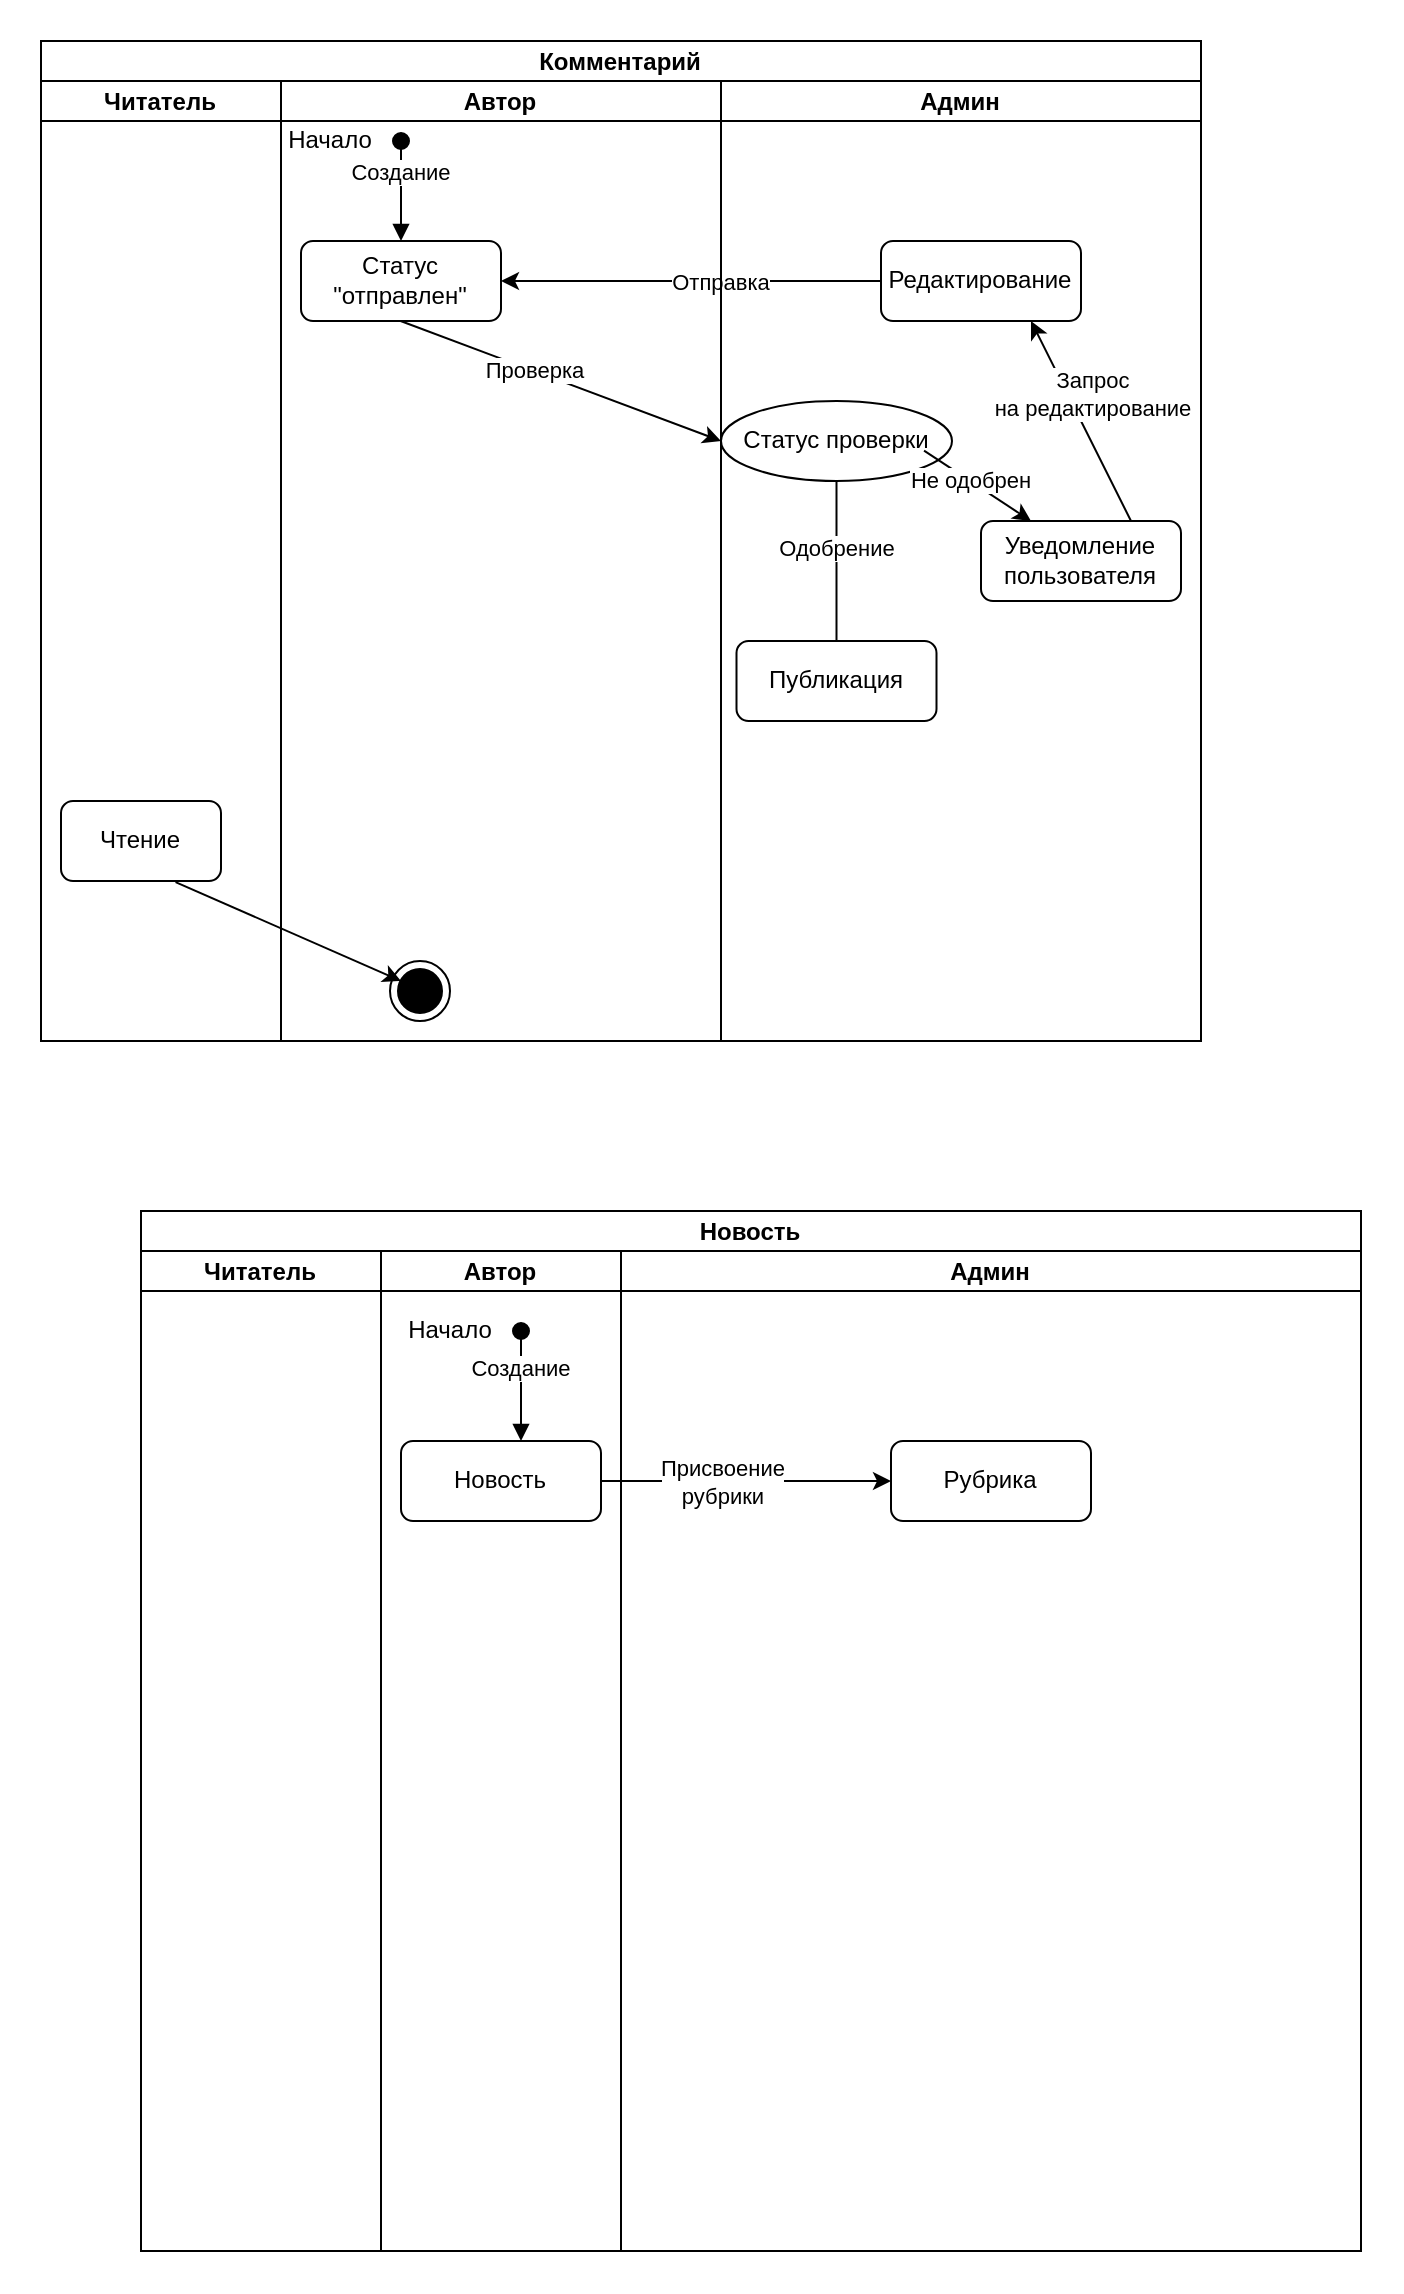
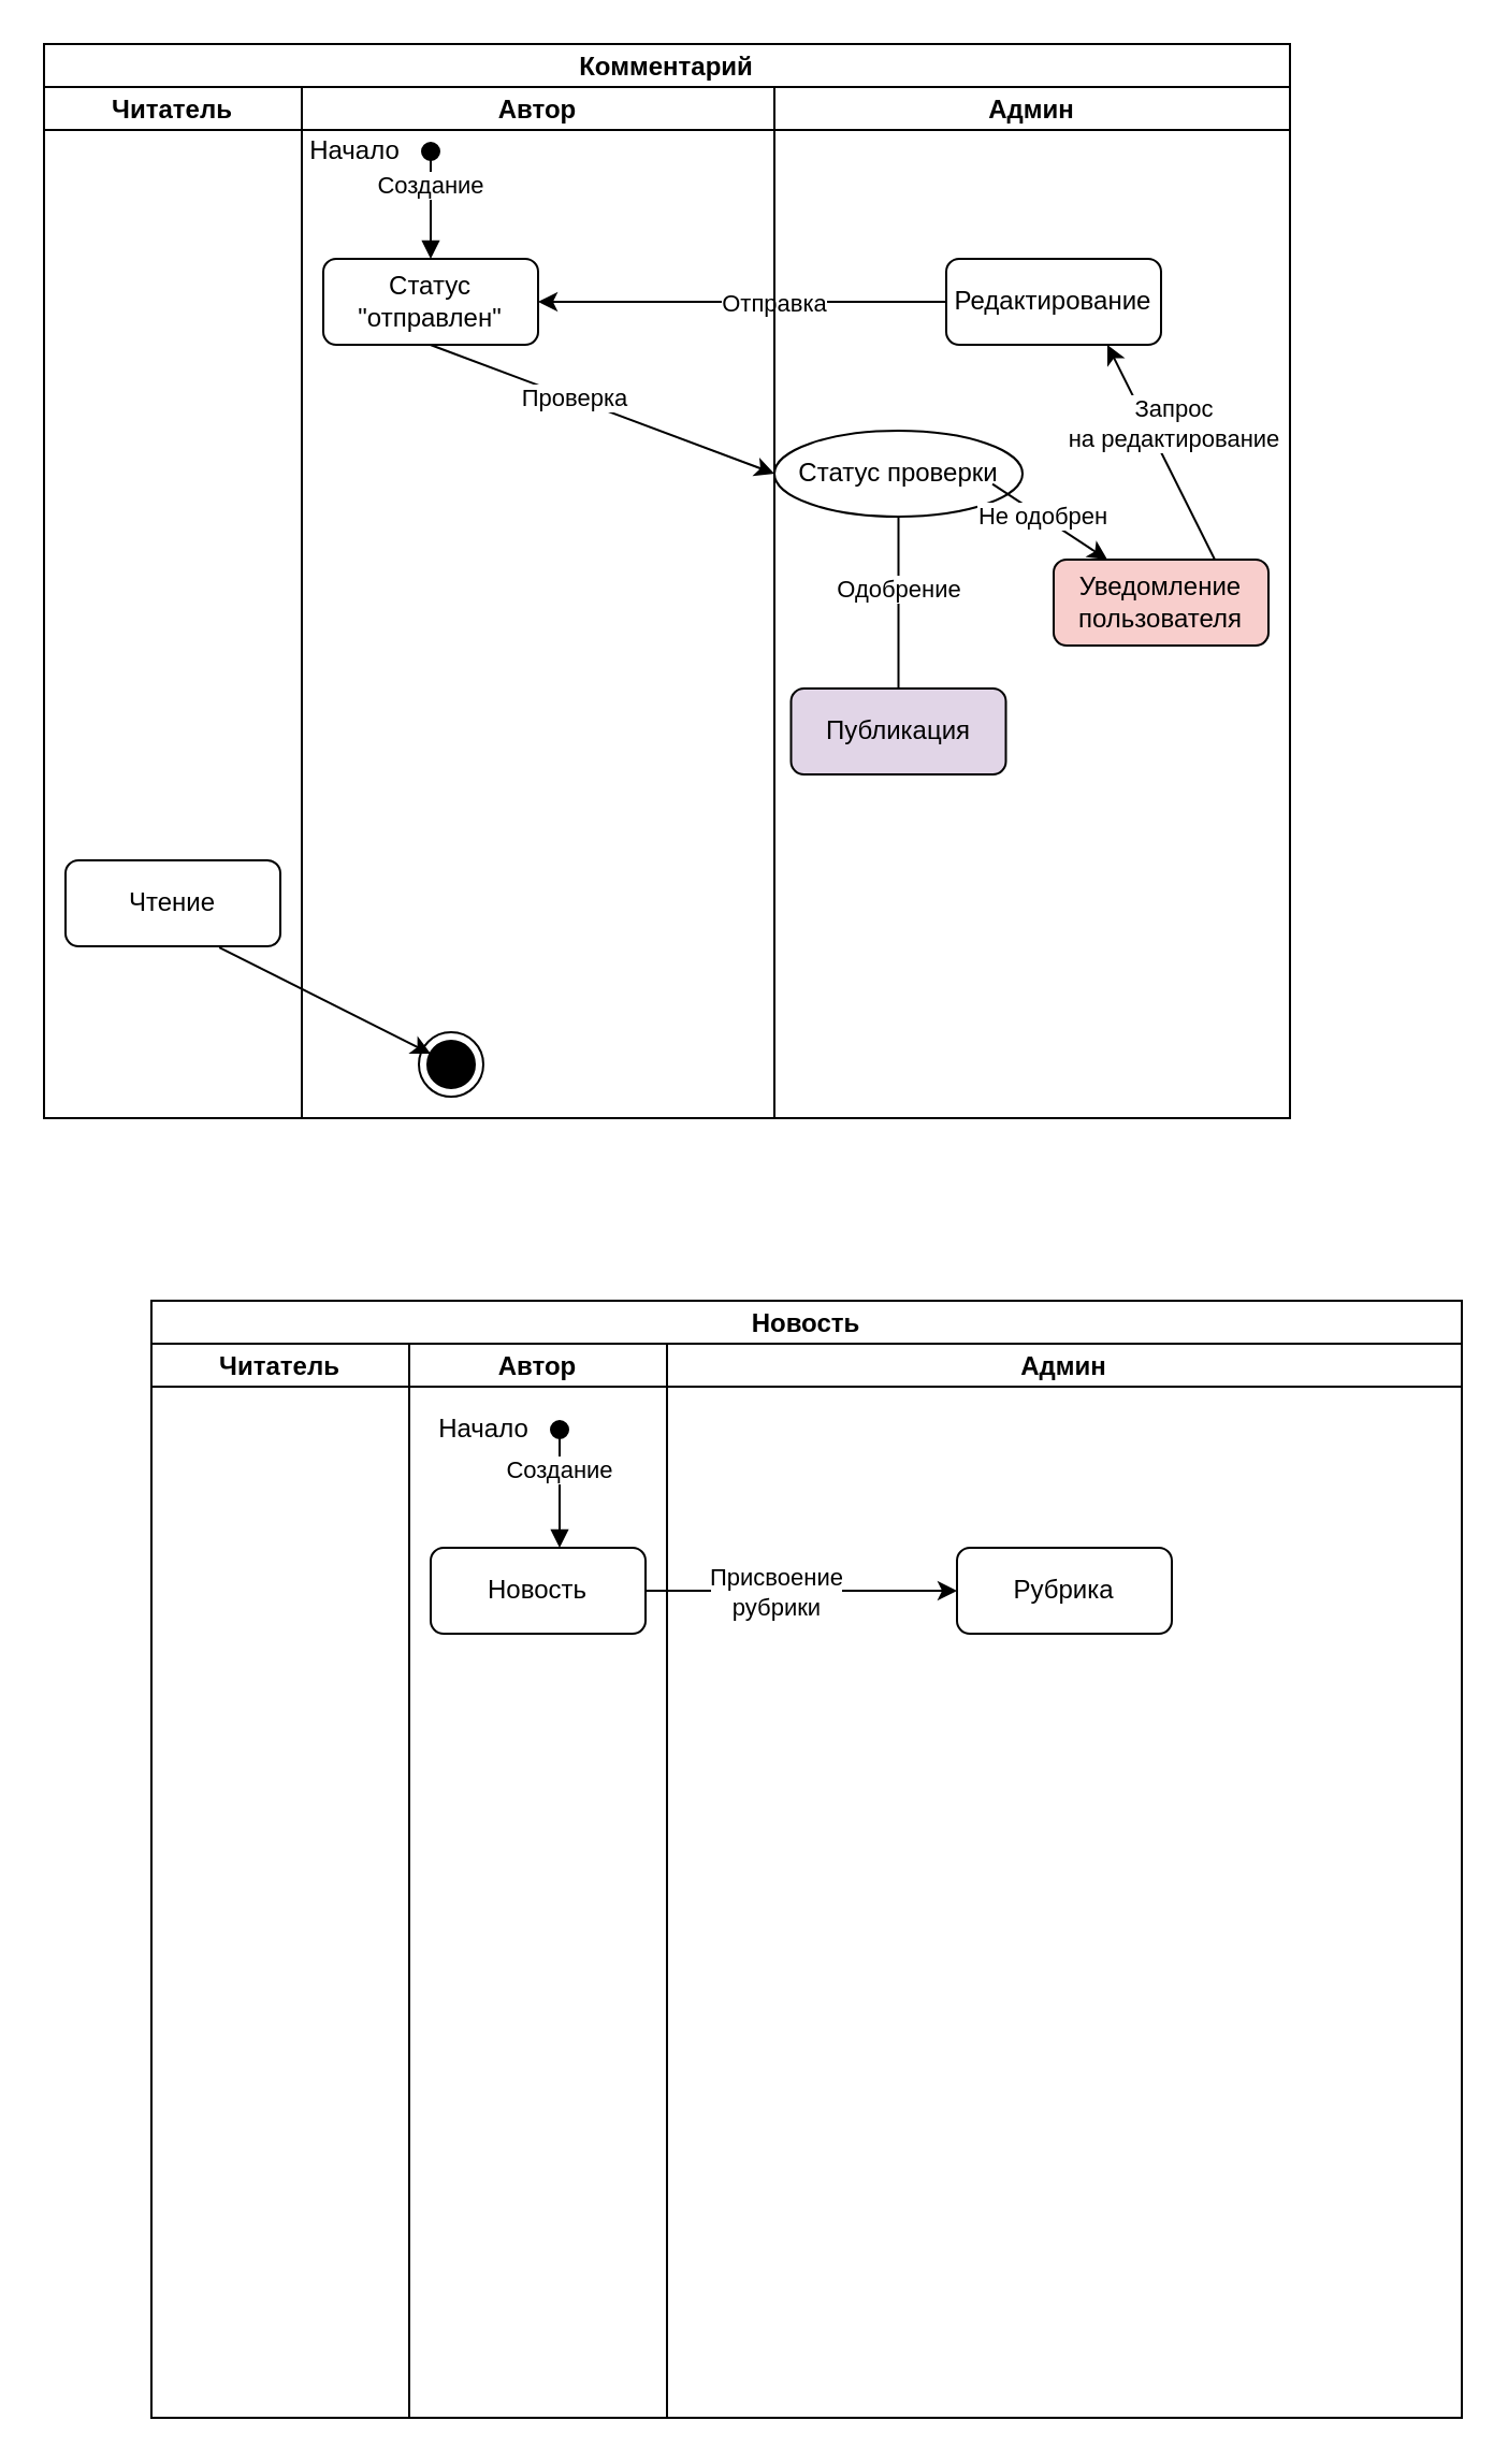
  <mxCell id="0" />
  <mxCell id="1" parent="0" />
  <mxCell id="2" value="Создание" style="html=1;verticalAlign=bottom;startArrow=oval;startFill=1;endArrow=block;startSize=8;rounded=0;" edge="1" parent="1"><mxGeometry width="60" relative="1" as="geometry"><mxPoint x="200" y="70" as="sourcePoint" /><mxPoint x="200" y="120" as="targetPoint" /></mxGeometry></mxCell>
  <mxCell id="3" value="Статус &quot;отправлен&quot;" style="rounded=1;whiteSpace=wrap;html=1;" vertex="1" parent="1"><mxGeometry x="150" y="120" width="100" height="40" as="geometry" /></mxCell>
  <mxCell id="4" value="" style="endArrow=classic;html=1;rounded=0;entryX=0;entryY=0.5;entryDx=0;entryDy=0;" edge="1" parent="1" target="19"><mxGeometry width="50" height="50" relative="1" as="geometry"><mxPoint x="199.8" y="160" as="sourcePoint" /><mxPoint x="220" y="200" as="targetPoint" /></mxGeometry></mxCell>
  <mxCell id="5" value="Проверка" style="edgeLabel;html=1;align=center;verticalAlign=middle;resizable=0;points=[];" vertex="1" connectable="0" parent="4"><mxGeometry x="-0.168" relative="1" as="geometry"><mxPoint as="offset" /></mxGeometry></mxCell>
  <mxCell id="6" value="" style="endArrow=classic;html=1;rounded=0;entryX=1;entryY=0.5;entryDx=0;entryDy=0;exitX=0;exitY=0.5;exitDx=0;exitDy=0;" edge="1" parent="1" source="15" target="3"><mxGeometry width="50" height="50" relative="1" as="geometry"><mxPoint x="300" y="140" as="sourcePoint" /><mxPoint x="250" y="140" as="targetPoint" /></mxGeometry></mxCell>
  <mxCell id="7" value="Отправка" style="edgeLabel;html=1;align=center;verticalAlign=middle;resizable=0;points=[];" vertex="1" connectable="0" parent="6"><mxGeometry x="-0.167" y="2" relative="1" as="geometry"><mxPoint x="-2" y="-2" as="offset" /></mxGeometry></mxCell>
  <mxCell id="8" value="Комментарий" style="swimlane;childLayout=stackLayout;resizeParent=1;resizeParentMax=0;startSize=20;strokeColor=#000000;" vertex="1" parent="1"><mxGeometry x="20" width="580" height="500" as="geometry" y="20" /></mxCell>
  <mxCell id="9" value="Читатель" style="swimlane;startSize=20;strokeColor=#000000;" vertex="1" parent="8"><mxGeometry y="20" width="120" height="480" as="geometry" /></mxCell>
- <mxCell id="10" value="Чтение" style="rounded=1;whiteSpace=wrap;html=1;" vertex="1" parent="9"><mxGeometry x="10" y="360" width="80" height="40" as="geometry" /></mxCell>
+ <mxCell id="10" value="Чтение" style="rounded=1;whiteSpace=wrap;html=1;" vertex="1" parent="9"><mxGeometry x="10" y="360" width="100" height="40" as="geometry" /></mxCell>
  <mxCell id="11" value="Автор" style="swimlane;startSize=20;strokeColor=#000000;" vertex="1" parent="8"><mxGeometry x="120" y="20" width="220" height="480" as="geometry" /></mxCell>
  <mxCell id="12" value="Начало" style="text;html=1;strokeColor=none;fillColor=none;align=center;verticalAlign=middle;whiteSpace=wrap;rounded=0;" vertex="1" parent="11"><mxGeometry x="-5.5" y="15" width="60" height="30" as="geometry" /></mxCell>
  <mxCell id="13" value="" style="ellipse;html=1;shape=endState;fillColor=#000000;strokeColor=#000000;" vertex="1" parent="11"><mxGeometry x="54.5" y="440" width="30" height="30" as="geometry" /></mxCell>
  <mxCell id="14" value="Админ" style="swimlane;startSize=20;strokeColor=#000000;" vertex="1" parent="8"><mxGeometry x="340" y="20" width="240" height="480" as="geometry" /></mxCell>
  <mxCell id="15" value="Редактирование" style="rounded=1;whiteSpace=wrap;html=1;" vertex="1" parent="14"><mxGeometry x="80" y="80" width="100" height="40" as="geometry" /></mxCell>
- <mxCell id="16" value="Уведомление пользователя" style="rounded=1;whiteSpace=wrap;html=1;" vertex="1" parent="14"><mxGeometry x="130" y="220" width="100" height="40" as="geometry" /></mxCell>
+ <mxCell id="16" value="Уведомление пользователя" style="rounded=1;whiteSpace=wrap;html=1;fillColor=#f8cecc;" vertex="1" parent="14"><mxGeometry x="130" y="220" width="100" height="40" as="geometry" /></mxCell>
  <mxCell id="17" value="" style="endArrow=classic;html=1;rounded=0;exitX=0.75;exitY=0;exitDx=0;exitDy=0;entryX=0.75;entryY=1;entryDx=0;entryDy=0;" edge="1" parent="14" source="16" target="15"><mxGeometry width="50" height="50" relative="1" as="geometry"><mxPoint x="-40.0" y="100" as="sourcePoint" /><mxPoint x="50" y="110" as="targetPoint" /></mxGeometry></mxCell>
  <mxCell id="18" value="Запрос&lt;br&gt;на редактирование" style="edgeLabel;html=1;align=center;verticalAlign=middle;resizable=0;points=[];" vertex="1" connectable="0" parent="17"><mxGeometry x="-0.188" y="-1" relative="1" as="geometry"><mxPoint y="-23" as="offset" /></mxGeometry></mxCell>
  <mxCell id="19" value="Статус проверки" style="ellipse;whiteSpace=wrap;html=1;strokeColor=#000000;" vertex="1" parent="14"><mxGeometry y="160" width="115.5" height="40" as="geometry" /></mxCell>
  <mxCell id="20" value="" style="endArrow=classic;html=1;rounded=0;entryX=0.25;entryY=0;entryDx=0;entryDy=0;exitX=0.879;exitY=0.621;exitDx=0;exitDy=0;exitPerimeter=0;" edge="1" parent="14" source="19" target="16"><mxGeometry width="50" height="50" relative="1" as="geometry"><mxPoint x="-90" y="200" as="sourcePoint" /><mxPoint x="20" y="160" as="targetPoint" /></mxGeometry></mxCell>
  <mxCell id="21" value="Не одобрен" style="edgeLabel;html=1;align=center;verticalAlign=middle;resizable=0;points=[];" vertex="1" connectable="0" parent="20"><mxGeometry x="-0.168" relative="1" as="geometry"><mxPoint as="offset" /></mxGeometry></mxCell>
- <mxCell id="22" value="Публикация" style="rounded=1;whiteSpace=wrap;html=1;" vertex="1" parent="14"><mxGeometry x="7.75" y="280" width="100" height="40" as="geometry" /></mxCell>
+ <mxCell id="22" value="Публикация" style="rounded=1;whiteSpace=wrap;html=1;fillColor=#e1d5e7;" vertex="1" parent="14"><mxGeometry x="7.75" y="280" width="100" height="40" as="geometry" /></mxCell>
  <mxCell id="23" value="" style="endArrow=none;html=1;rounded=0;exitX=0.5;exitY=1;exitDx=0;exitDy=0;" edge="1" parent="14" source="19" target="22"><mxGeometry width="50" height="50" relative="1" as="geometry"><mxPoint x="-160.2" y="210" as="sourcePoint" /><mxPoint x="-160" y="290" as="targetPoint" /></mxGeometry></mxCell>
  <mxCell id="24" value="Одобрение" style="edgeLabel;html=1;align=center;verticalAlign=middle;resizable=0;points=[];" vertex="1" connectable="0" parent="23"><mxGeometry x="-0.168" relative="1" as="geometry"><mxPoint as="offset" /></mxGeometry></mxCell>
  <mxCell id="25" value="" style="endArrow=classic;html=1;rounded=0;exitX=0.716;exitY=1.014;exitDx=0;exitDy=0;exitPerimeter=0;" edge="1" parent="8" source="10"><mxGeometry width="50" height="50" relative="1" as="geometry"><mxPoint x="178.76" y="420" as="sourcePoint" /><mxPoint x="180" y="470" as="targetPoint" /></mxGeometry></mxCell>
  <mxCell id="26" value="Новость" style="swimlane;childLayout=stackLayout;resizeParent=1;resizeParentMax=0;startSize=20;strokeColor=#000000;" vertex="1" parent="1"><mxGeometry x="70" y="605" width="610" height="520" as="geometry"><mxRectangle x="110" y="585" width="120" height="30" as="alternateBounds" /></mxGeometry></mxCell>
  <mxCell id="27" value="Читатель" style="swimlane;startSize=20;strokeColor=#000000;" vertex="1" parent="26"><mxGeometry y="20" width="120" height="500" as="geometry" /></mxCell>
  <mxCell id="28" value="Автор" style="swimlane;startSize=20;strokeColor=#000000;" vertex="1" parent="26"><mxGeometry x="120" y="20" width="120" height="500" as="geometry" /></mxCell>
  <mxCell id="29" value="Создание" style="html=1;verticalAlign=bottom;startArrow=oval;startFill=1;endArrow=block;startSize=8;rounded=0;entryX=0.6;entryY=0;entryDx=0;entryDy=0;entryPerimeter=0;" edge="1" parent="28" target="31"><mxGeometry width="60" relative="1" as="geometry"><mxPoint x="70" y="40" as="sourcePoint" /><mxPoint x="70" y="90" as="targetPoint" /></mxGeometry></mxCell>
  <mxCell id="30" value="Начало" style="text;html=1;strokeColor=none;fillColor=none;align=center;verticalAlign=middle;whiteSpace=wrap;rounded=0;" vertex="1" parent="28"><mxGeometry x="4.5" y="25" width="60" height="30" as="geometry" /></mxCell>
  <mxCell id="31" value="Новость" style="rounded=1;whiteSpace=wrap;html=1;" vertex="1" parent="28"><mxGeometry x="10" y="95" width="100" height="40" as="geometry" /></mxCell>
  <mxCell id="32" value="Админ" style="swimlane;startSize=20;strokeColor=#000000;" vertex="1" parent="26"><mxGeometry x="240" y="20" width="370" height="500" as="geometry" /></mxCell>
  <mxCell id="33" value="Рубрика" style="rounded=1;whiteSpace=wrap;html=1;" vertex="1" parent="32"><mxGeometry x="135" y="95" width="100" height="40" as="geometry" /></mxCell>
  <mxCell id="34" value="" style="endArrow=classic;html=1;rounded=0;exitX=1;exitY=0.5;exitDx=0;exitDy=0;entryX=0;entryY=0.5;entryDx=0;entryDy=0;" edge="1" parent="26" source="31" target="33"><mxGeometry width="50" height="50" relative="1" as="geometry"><mxPoint x="224.9" y="135" as="sourcePoint" /><mxPoint x="330" y="135" as="targetPoint" /></mxGeometry></mxCell>
  <mxCell id="35" value="Присвоение&lt;br&gt;рубрики" style="edgeLabel;html=1;align=center;verticalAlign=middle;resizable=0;points=[];" vertex="1" connectable="0" parent="34"><mxGeometry x="-0.168" relative="1" as="geometry"><mxPoint as="offset" /></mxGeometry></mxCell>
